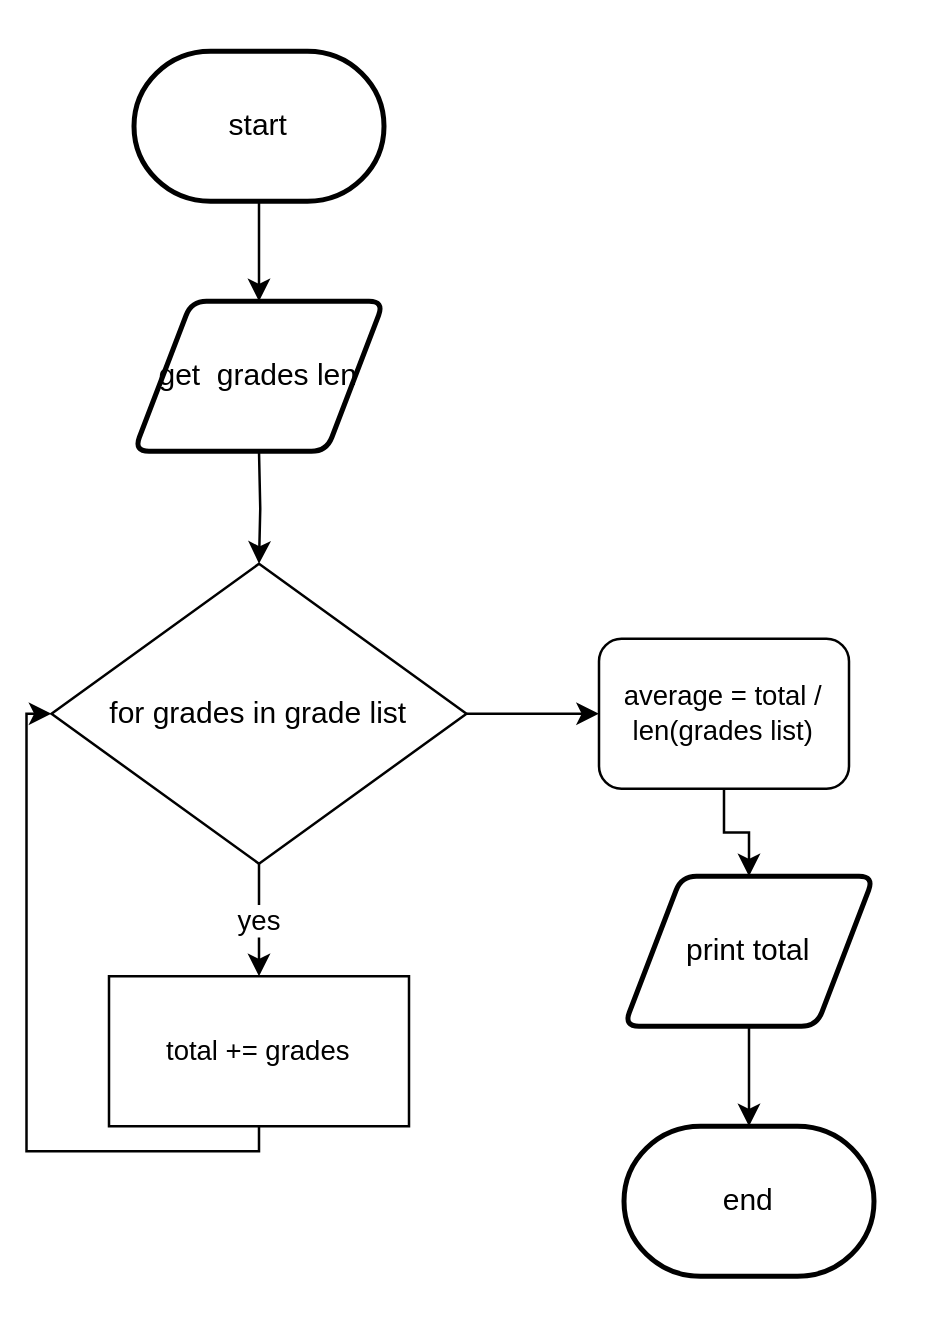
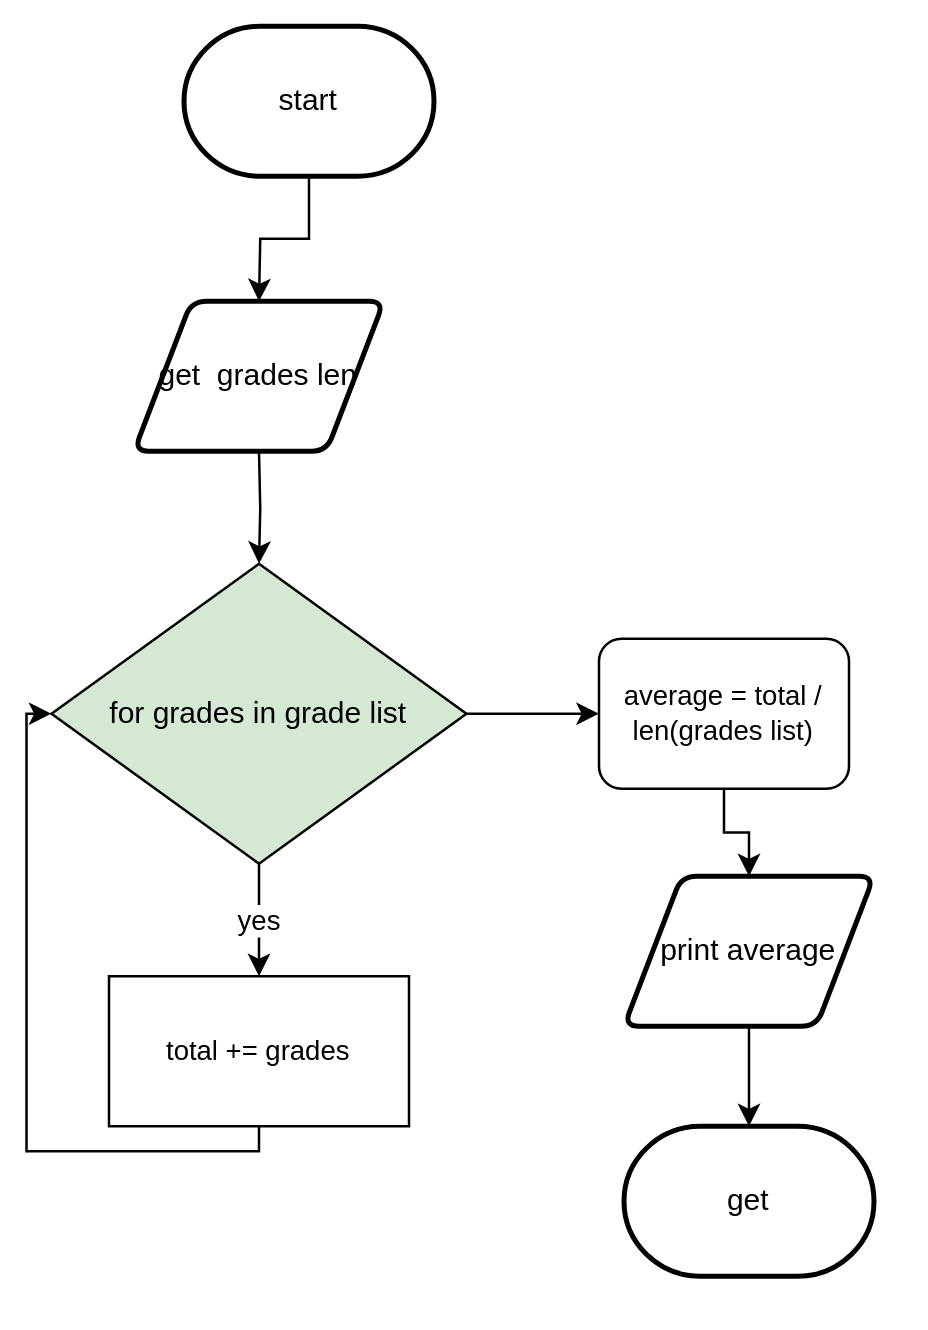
  <mxCell id="0" />
  <mxCell id="1" parent="0" />
- <mxCell id="2" value="end" style="strokeWidth=2;html=1;shape=mxgraph.flowchart.terminator;whiteSpace=wrap;" parent="1" vertex="1"><mxGeometry x="249" y="450" width="100" height="60" as="geometry" /></mxCell>
+ <mxCell id="2" value="get" style="strokeWidth=2;html=1;shape=mxgraph.flowchart.terminator;whiteSpace=wrap;" parent="1" vertex="1"><mxGeometry x="249" y="450" width="100" height="60" as="geometry" /></mxCell>
  <mxCell id="3" value="yes" style="edgeStyle=orthogonalEdgeStyle;shape=connector;rounded=0;html=1;exitX=0.5;exitY=1;exitDx=0;exitDy=0;entryX=0.5;entryY=0;entryDx=0;entryDy=0;labelBackgroundColor=default;fontFamily=Helvetica;fontSize=11;fontColor=default;endArrow=classic;strokeColor=default;" parent="1" source="5" target="7" edge="1"><mxGeometry relative="1" as="geometry" /></mxCell>
  <mxCell id="4" style="edgeStyle=orthogonalEdgeStyle;shape=connector;rounded=0;html=1;exitX=1;exitY=0.5;exitDx=0;exitDy=0;entryX=0;entryY=0.5;entryDx=0;entryDy=0;labelBackgroundColor=default;fontFamily=Helvetica;fontSize=11;fontColor=default;endArrow=classic;strokeColor=default;" parent="1" source="5" target="12" edge="1"><mxGeometry relative="1" as="geometry" /></mxCell>
- <mxCell id="5" value="for grades in grade list" style="rhombus;whiteSpace=wrap;html=1;" parent="1" vertex="1"><mxGeometry x="20" y="225" width="166" height="120" as="geometry" /></mxCell>
+ <mxCell id="5" value="for grades in grade list" style="rhombus;whiteSpace=wrap;html=1;fillColor=#d5e8d4;" parent="1" vertex="1"><mxGeometry x="20" y="225" width="166" height="120" as="geometry" /></mxCell>
  <mxCell id="6" style="edgeStyle=orthogonalEdgeStyle;shape=connector;rounded=0;html=1;exitX=0.5;exitY=1;exitDx=0;exitDy=0;entryX=0;entryY=0.5;entryDx=0;entryDy=0;labelBackgroundColor=default;fontFamily=Helvetica;fontSize=11;fontColor=default;endArrow=classic;strokeColor=default;" edge="1" parent="1" source="7" target="5"><mxGeometry relative="1" as="geometry" /></mxCell>
  <mxCell id="7" value="total += grades" style="whiteSpace=wrap;html=1;fontFamily=Helvetica;fontSize=11;fontColor=default;rounded=0;" parent="1" vertex="1"><mxGeometry x="43" y="390" width="120" height="60" as="geometry" /></mxCell>
  <mxCell id="8" style="edgeStyle=orthogonalEdgeStyle;shape=connector;rounded=0;html=1;exitX=0.5;exitY=1;exitDx=0;exitDy=0;exitPerimeter=0;entryX=0.5;entryY=0;entryDx=0;entryDy=0;labelBackgroundColor=default;fontFamily=Helvetica;fontSize=11;fontColor=default;endArrow=classic;strokeColor=default;" parent="1" source="9" edge="1"><mxGeometry relative="1" as="geometry"><mxPoint x="103" y="120" as="targetPoint" /></mxGeometry></mxCell>
- <mxCell id="9" value="start" style="strokeWidth=2;html=1;shape=mxgraph.flowchart.terminator;whiteSpace=wrap;" parent="1" vertex="1"><mxGeometry x="53" y="20" width="100" height="60" as="geometry" /></mxCell>
+ <mxCell id="9" value="start" style="strokeWidth=2;html=1;shape=mxgraph.flowchart.terminator;whiteSpace=wrap;" parent="1" vertex="1"><mxGeometry x="73" y="10" width="100" height="60" as="geometry" /></mxCell>
  <mxCell id="10" style="edgeStyle=orthogonalEdgeStyle;shape=connector;rounded=0;html=1;exitX=0.5;exitY=1;exitDx=0;exitDy=0;entryX=0.5;entryY=0;entryDx=0;entryDy=0;labelBackgroundColor=default;fontFamily=Helvetica;fontSize=11;fontColor=default;endArrow=classic;strokeColor=default;" parent="1" target="5" edge="1"><mxGeometry relative="1" as="geometry"><mxPoint x="103" y="180" as="sourcePoint" /></mxGeometry></mxCell>
  <mxCell id="11" style="edgeStyle=orthogonalEdgeStyle;shape=connector;rounded=0;html=1;exitX=0.5;exitY=1;exitDx=0;exitDy=0;entryX=0.5;entryY=0;entryDx=0;entryDy=0;labelBackgroundColor=default;fontFamily=Helvetica;fontSize=11;fontColor=default;endArrow=classic;strokeColor=default;" parent="1" source="12" target="14" edge="1"><mxGeometry relative="1" as="geometry" /></mxCell>
  <mxCell id="12" value="average = total / len(grades list)" style="rounded=1;whiteSpace=wrap;html=1;fontFamily=Helvetica;fontSize=11;fontColor=default;" parent="1" vertex="1"><mxGeometry x="239" y="255" width="100" height="60" as="geometry" /></mxCell>
  <mxCell id="13" style="edgeStyle=orthogonalEdgeStyle;shape=connector;rounded=0;html=1;exitX=0.5;exitY=1;exitDx=0;exitDy=0;entryX=0.5;entryY=0;entryDx=0;entryDy=0;entryPerimeter=0;labelBackgroundColor=default;fontFamily=Helvetica;fontSize=11;fontColor=default;endArrow=classic;strokeColor=default;" parent="1" source="14" target="2" edge="1"><mxGeometry relative="1" as="geometry" /></mxCell>
- <mxCell id="14" value="print total" style="shape=parallelogram;html=1;strokeWidth=2;perimeter=parallelogramPerimeter;whiteSpace=wrap;rounded=1;arcSize=12;size=0.23;" parent="1" vertex="1"><mxGeometry x="249" y="350" width="100" height="60" as="geometry" /></mxCell>
+ <mxCell id="14" value="print average" style="shape=parallelogram;html=1;strokeWidth=2;perimeter=parallelogramPerimeter;whiteSpace=wrap;rounded=1;arcSize=12;size=0.23;" parent="1" vertex="1"><mxGeometry x="249" y="350" width="100" height="60" as="geometry" /></mxCell>
  <mxCell id="15" value="get&amp;nbsp; grades len" style="shape=parallelogram;html=1;strokeWidth=2;perimeter=parallelogramPerimeter;whiteSpace=wrap;rounded=1;arcSize=12;size=0.23;" vertex="1" parent="1"><mxGeometry x="53" y="120" width="100" height="60" as="geometry" /></mxCell>
